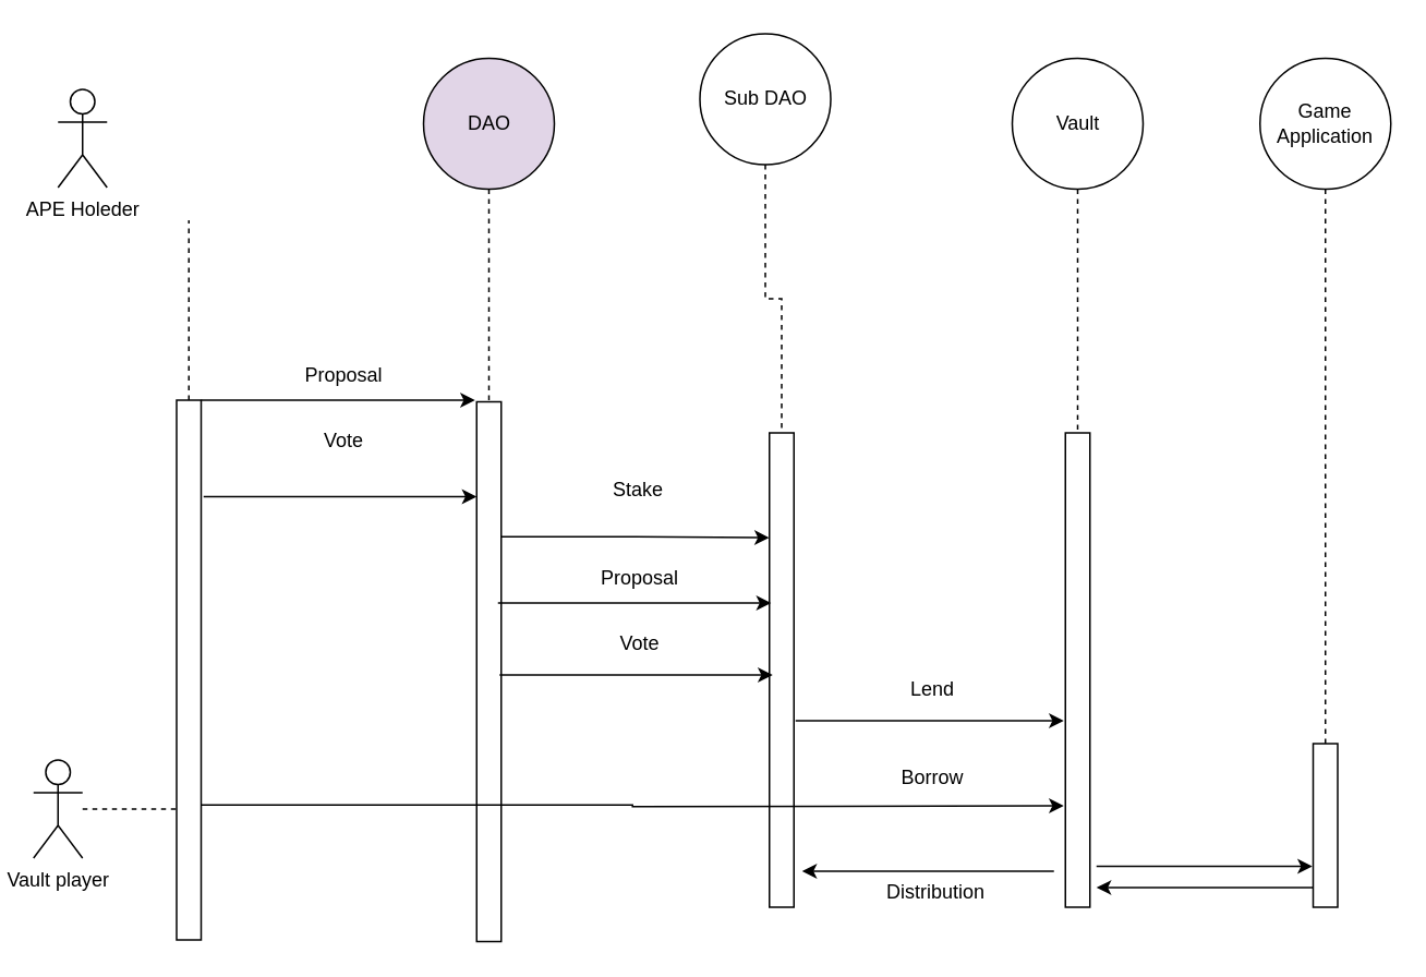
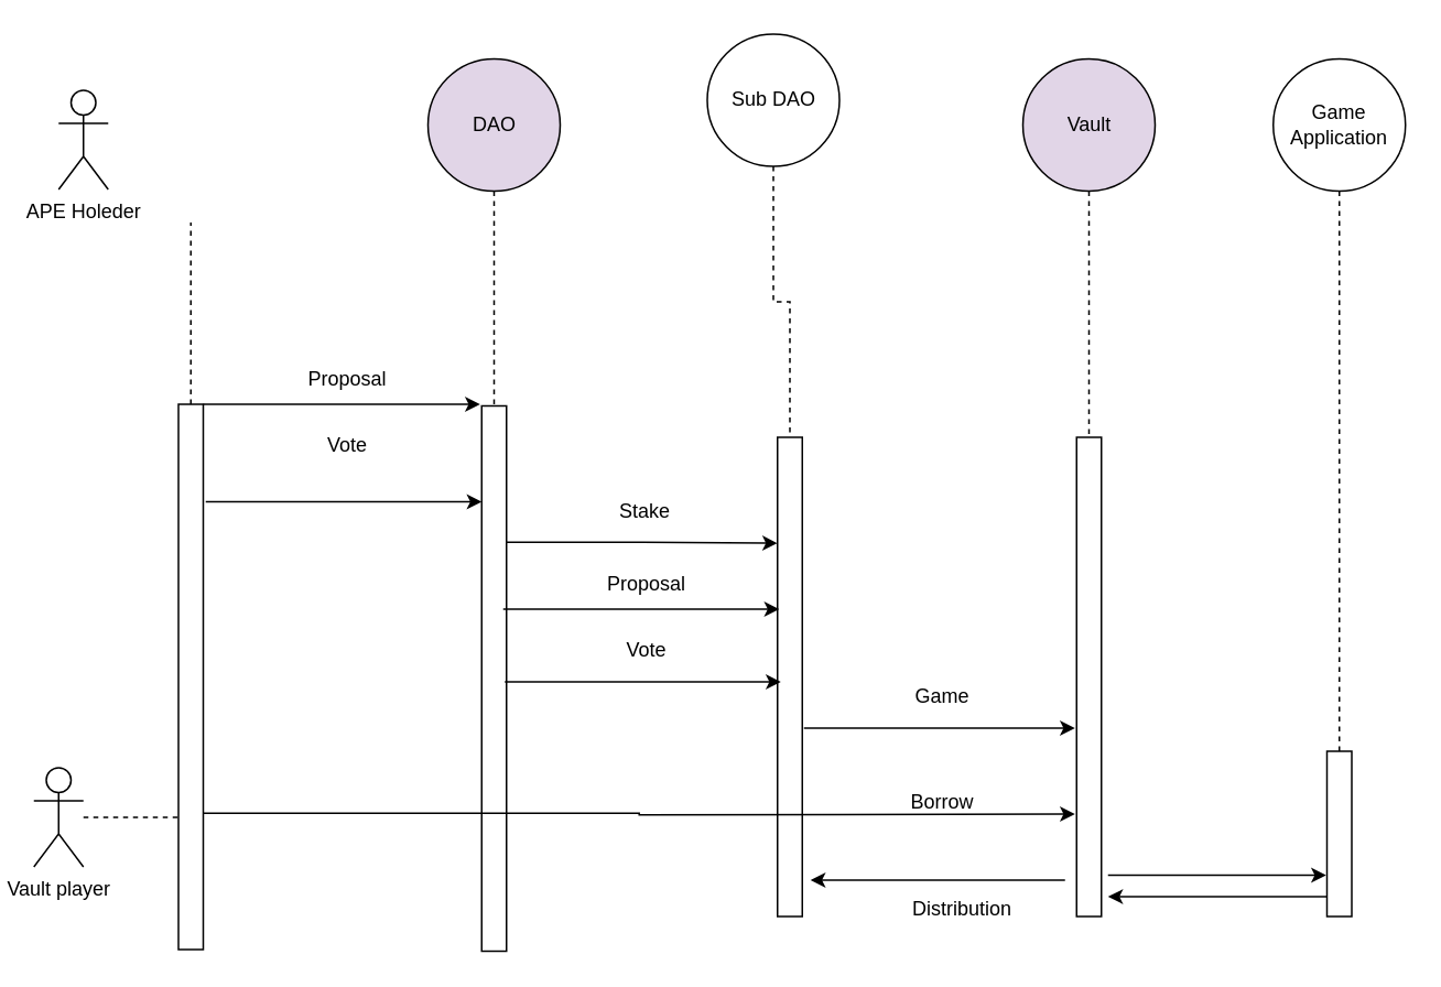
  <mxCell id="0" />
  <mxCell id="1" parent="0" />
  <mxCell id="2" value="APE Holeder" style="shape=umlActor;verticalLabelPosition=bottom;verticalAlign=top;html=1;outlineConnect=0;" vertex="1" parent="1"><mxGeometry x="35" y="54" width="30" height="60" as="geometry" /></mxCell>
  <mxCell id="3" style="edgeStyle=orthogonalEdgeStyle;rounded=0;orthogonalLoop=1;jettySize=auto;html=1;endArrow=none;endFill=0;dashed=1;" edge="1" parent="1" source="4"><mxGeometry relative="1" as="geometry"><mxPoint x="115" y="134" as="targetPoint" /></mxGeometry></mxCell>
  <mxCell id="4" value="" style="rounded=0;whiteSpace=wrap;html=1;" vertex="1" parent="1"><mxGeometry x="107.5" y="244" width="15" height="330" as="geometry" /></mxCell>
  <mxCell id="5" value="" style="rounded=0;whiteSpace=wrap;html=1;" vertex="1" parent="1"><mxGeometry x="470" y="264" width="15" height="290" as="geometry" /></mxCell>
  <mxCell id="6" style="edgeStyle=orthogonalEdgeStyle;rounded=0;orthogonalLoop=1;jettySize=auto;html=1;exitX=1;exitY=0;exitDx=0;exitDy=0;" edge="1" parent="1" source="4"><mxGeometry relative="1" as="geometry"><mxPoint x="290" y="244" as="targetPoint" /><Array as="points"><mxPoint x="260" y="244" /><mxPoint x="260" y="244" /></Array></mxGeometry></mxCell>
  <mxCell id="7" value="" style="edgeStyle=orthogonalEdgeStyle;rounded=0;orthogonalLoop=1;jettySize=auto;html=1;dashed=1;endArrow=none;endFill=0;entryX=0.5;entryY=0;entryDx=0;entryDy=0;" edge="1" parent="1" source="8" target="10"><mxGeometry relative="1" as="geometry"><Array as="points"><mxPoint x="299" y="189" /></Array></mxGeometry></mxCell>
  <mxCell id="8" value="DAO" style="ellipse;whiteSpace=wrap;html=1;aspect=fixed;fillColor=#e1d5e7;" vertex="1" parent="1"><mxGeometry x="258.5" y="35" width="80" height="80" as="geometry" /></mxCell>
  <mxCell id="9" value="Proposal" style="text;html=1;strokeColor=none;fillColor=none;align=center;verticalAlign=middle;whiteSpace=wrap;rounded=0;" vertex="1" parent="1"><mxGeometry x="180" y="214" width="60" height="30" as="geometry" /></mxCell>
  <mxCell id="10" value="" style="rounded=0;whiteSpace=wrap;html=1;" vertex="1" parent="1"><mxGeometry x="291" y="245" width="15" height="330" as="geometry" /></mxCell>
  <mxCell id="11" style="edgeStyle=orthogonalEdgeStyle;rounded=0;orthogonalLoop=1;jettySize=auto;html=1;endArrow=none;endFill=0;dashed=1;" edge="1" parent="1" source="12" target="5"><mxGeometry relative="1" as="geometry" /></mxCell>
  <mxCell id="12" value="Sub DAO" style="ellipse;whiteSpace=wrap;html=1;aspect=fixed;" vertex="1" parent="1"><mxGeometry x="427.5" y="20" width="80" height="80" as="geometry" /></mxCell>
  <mxCell id="13" style="edgeStyle=orthogonalEdgeStyle;rounded=0;orthogonalLoop=1;jettySize=auto;html=1;exitX=1;exitY=0.25;exitDx=0;exitDy=0;entryX=-0.005;entryY=0.221;entryDx=0;entryDy=0;entryPerimeter=0;" edge="1" parent="1" source="10" target="5"><mxGeometry relative="1" as="geometry" /></mxCell>
- <mxCell id="14" value="Stake" style="text;html=1;strokeColor=none;fillColor=none;align=center;verticalAlign=middle;whiteSpace=wrap;rounded=0;" vertex="1" parent="1"><mxGeometry x="360" y="284" width="60" height="30" as="geometry" /></mxCell>
+ <mxCell id="14" value="Stake" style="text;html=1;strokeColor=none;fillColor=none;align=center;verticalAlign=middle;whiteSpace=wrap;rounded=0;" vertex="1" parent="1"><mxGeometry x="360" y="294" width="60" height="30" as="geometry" /></mxCell>
  <mxCell id="15" value="Vote" style="text;html=1;strokeColor=none;fillColor=none;align=center;verticalAlign=middle;whiteSpace=wrap;rounded=0;" vertex="1" parent="1"><mxGeometry x="180" y="254" width="60" height="30" as="geometry" /></mxCell>
  <mxCell id="16" style="edgeStyle=orthogonalEdgeStyle;rounded=0;orthogonalLoop=1;jettySize=auto;html=1;exitX=1;exitY=0;exitDx=0;exitDy=0;" edge="1" parent="1"><mxGeometry relative="1" as="geometry"><mxPoint x="124" y="303" as="sourcePoint" /><mxPoint x="291" y="303" as="targetPoint" /><Array as="points"><mxPoint x="261" y="303" /><mxPoint x="261" y="303" /></Array></mxGeometry></mxCell>
  <mxCell id="17" style="edgeStyle=orthogonalEdgeStyle;rounded=0;orthogonalLoop=1;jettySize=auto;html=1;exitX=1;exitY=0;exitDx=0;exitDy=0;" edge="1" parent="1"><mxGeometry relative="1" as="geometry"><mxPoint x="304" y="368" as="sourcePoint" /><mxPoint x="471" y="368" as="targetPoint" /><Array as="points"><mxPoint x="441" y="368" /><mxPoint x="441" y="368" /></Array></mxGeometry></mxCell>
  <mxCell id="18" value="Proposal" style="text;html=1;strokeColor=none;fillColor=none;align=center;verticalAlign=middle;whiteSpace=wrap;rounded=0;" vertex="1" parent="1"><mxGeometry x="361" y="338" width="60" height="30" as="geometry" /></mxCell>
  <mxCell id="19" value="Vote" style="text;html=1;strokeColor=none;fillColor=none;align=center;verticalAlign=middle;whiteSpace=wrap;rounded=0;" vertex="1" parent="1"><mxGeometry x="361" y="378" width="60" height="30" as="geometry" /></mxCell>
  <mxCell id="20" style="edgeStyle=orthogonalEdgeStyle;rounded=0;orthogonalLoop=1;jettySize=auto;html=1;exitX=1;exitY=0;exitDx=0;exitDy=0;" edge="1" parent="1"><mxGeometry relative="1" as="geometry"><mxPoint x="305" y="412" as="sourcePoint" /><mxPoint x="472" y="412" as="targetPoint" /><Array as="points"><mxPoint x="442" y="412" /><mxPoint x="442" y="412" /></Array></mxGeometry></mxCell>
  <mxCell id="21" value="" style="rounded=0;whiteSpace=wrap;html=1;" vertex="1" parent="1"><mxGeometry x="651" y="264" width="15" height="290" as="geometry" /></mxCell>
  <mxCell id="22" style="edgeStyle=orthogonalEdgeStyle;rounded=0;orthogonalLoop=1;jettySize=auto;html=1;entryX=0.5;entryY=0;entryDx=0;entryDy=0;endArrow=none;endFill=0;dashed=1;" edge="1" parent="1" source="23" target="21"><mxGeometry relative="1" as="geometry" /></mxCell>
- <mxCell id="23" value="Vault" style="ellipse;whiteSpace=wrap;html=1;aspect=fixed;" vertex="1" parent="1"><mxGeometry x="618.5" y="35" width="80" height="80" as="geometry" /></mxCell>
+ <mxCell id="23" value="Vault" style="ellipse;whiteSpace=wrap;html=1;aspect=fixed;fillColor=#e1d5e7;" vertex="1" parent="1"><mxGeometry x="618.5" y="35" width="80" height="80" as="geometry" /></mxCell>
  <mxCell id="24" style="edgeStyle=orthogonalEdgeStyle;rounded=0;orthogonalLoop=1;jettySize=auto;html=1;exitX=1;exitY=0.25;exitDx=0;exitDy=0;entryX=-0.005;entryY=0.221;entryDx=0;entryDy=0;entryPerimeter=0;" edge="1" parent="1"><mxGeometry relative="1" as="geometry"><mxPoint x="486" y="440" as="sourcePoint" /><mxPoint x="650" y="440" as="targetPoint" /></mxGeometry></mxCell>
- <mxCell id="25" value="Lend" style="text;html=1;strokeColor=none;fillColor=none;align=center;verticalAlign=middle;whiteSpace=wrap;rounded=0;" vertex="1" parent="1"><mxGeometry x="540" y="406" width="60" height="30" as="geometry" /></mxCell>
+ <mxCell id="25" value="Game" style="text;html=1;strokeColor=none;fillColor=none;align=center;verticalAlign=middle;whiteSpace=wrap;rounded=0;" vertex="1" parent="1"><mxGeometry x="540" y="406" width="60" height="30" as="geometry" /></mxCell>
  <mxCell id="26" value="" style="edgeStyle=orthogonalEdgeStyle;rounded=0;orthogonalLoop=1;jettySize=auto;html=1;dashed=1;endArrow=none;endFill=0;" edge="1" parent="1" source="27" target="4"><mxGeometry relative="1" as="geometry"><Array as="points"><mxPoint x="90" y="494" /><mxPoint x="90" y="494" /></Array></mxGeometry></mxCell>
  <mxCell id="27" value="Vault player" style="shape=umlActor;verticalLabelPosition=bottom;verticalAlign=top;html=1;outlineConnect=0;" vertex="1" parent="1"><mxGeometry x="20" y="464" width="30" height="60" as="geometry" /></mxCell>
  <mxCell id="28" style="edgeStyle=orthogonalEdgeStyle;rounded=0;orthogonalLoop=1;jettySize=auto;html=1;exitX=1;exitY=0.75;exitDx=0;exitDy=0;" edge="1" parent="1" source="4"><mxGeometry relative="1" as="geometry"><mxPoint x="650" y="492" as="targetPoint" /></mxGeometry></mxCell>
- <mxCell id="29" value="Borrow" style="text;html=1;strokeColor=none;fillColor=none;align=center;verticalAlign=middle;whiteSpace=wrap;rounded=0;" vertex="1" parent="1"><mxGeometry x="540" y="460" width="60" height="30" as="geometry" /></mxCell>
+ <mxCell id="29" value="Borrow" style="text;html=1;strokeColor=none;fillColor=none;align=center;verticalAlign=middle;whiteSpace=wrap;rounded=0;" vertex="1" parent="1"><mxGeometry x="540" y="470" width="60" height="30" as="geometry" /></mxCell>
  <mxCell id="30" value="" style="rounded=0;whiteSpace=wrap;html=1;" vertex="1" parent="1"><mxGeometry x="802.5" y="454" width="15" height="100" as="geometry" /></mxCell>
  <mxCell id="31" style="edgeStyle=orthogonalEdgeStyle;rounded=0;orthogonalLoop=1;jettySize=auto;html=1;entryX=0.5;entryY=0;entryDx=0;entryDy=0;endArrow=none;endFill=0;dashed=1;" edge="1" parent="1" source="32" target="30"><mxGeometry relative="1" as="geometry" /></mxCell>
  <mxCell id="32" value="Game Application" style="ellipse;whiteSpace=wrap;html=1;aspect=fixed;" vertex="1" parent="1"><mxGeometry x="770" y="35" width="80" height="80" as="geometry" /></mxCell>
  <mxCell id="33" style="edgeStyle=orthogonalEdgeStyle;rounded=0;orthogonalLoop=1;jettySize=auto;html=1;entryX=-0.005;entryY=0.221;entryDx=0;entryDy=0;entryPerimeter=0;" edge="1" parent="1"><mxGeometry relative="1" as="geometry"><mxPoint x="670" y="529" as="sourcePoint" /><mxPoint x="802" y="529" as="targetPoint" /></mxGeometry></mxCell>
  <mxCell id="34" style="edgeStyle=orthogonalEdgeStyle;rounded=0;orthogonalLoop=1;jettySize=auto;html=1;" edge="1" parent="1" source="30"><mxGeometry relative="1" as="geometry"><mxPoint x="670" y="542" as="targetPoint" /><Array as="points"><mxPoint x="770" y="542" /><mxPoint x="770" y="542" /></Array></mxGeometry></mxCell>
  <mxCell id="35" style="edgeStyle=orthogonalEdgeStyle;rounded=0;orthogonalLoop=1;jettySize=auto;html=1;" edge="1" parent="1"><mxGeometry relative="1" as="geometry"><mxPoint x="644" y="532" as="sourcePoint" /><mxPoint x="490" y="532" as="targetPoint" /><Array as="points"><mxPoint x="611" y="532" /><mxPoint x="611" y="532" /></Array></mxGeometry></mxCell>
- <mxCell id="36" value="Distribution" style="text;html=1;strokeColor=none;fillColor=none;align=center;verticalAlign=middle;whiteSpace=wrap;rounded=0;" vertex="1" parent="1"><mxGeometry x="542" y="530" width="60" height="30" as="geometry" /></mxCell>
+ <mxCell id="36" value="Distribution" style="text;html=1;strokeColor=none;fillColor=none;align=center;verticalAlign=middle;whiteSpace=wrap;rounded=0;" vertex="1" parent="1"><mxGeometry x="552" y="535" width="60" height="30" as="geometry" /></mxCell>
